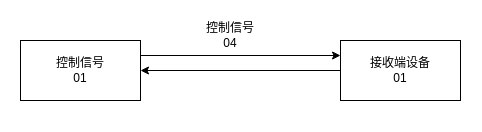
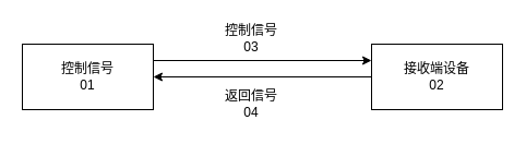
  <mxCell id="0" />
  <mxCell id="1" parent="0" />
  <mxCell id="2" value="控制信号&lt;br&gt;01" style="rounded=0;whiteSpace=wrap;html=1;" vertex="1" parent="1"><mxGeometry x="20" y="40" width="120" height="60" as="geometry" /></mxCell>
  <mxCell id="3" style="edgeStyle=orthogonalEdgeStyle;rounded=0;orthogonalLoop=1;jettySize=auto;html=1;exitX=0;exitY=0.5;exitDx=0;exitDy=0;" edge="1" parent="1" source="4" target="2"><mxGeometry relative="1" as="geometry" /></mxCell>
- <mxCell id="4" value="接收端设备&lt;br&gt;01" style="rounded=0;whiteSpace=wrap;html=1;" vertex="1" parent="1"><mxGeometry x="340" y="40" width="120" height="60" as="geometry" /></mxCell>
+ <mxCell id="4" value="接收端设备&lt;br&gt;02" style="rounded=0;whiteSpace=wrap;html=1;" vertex="1" parent="1"><mxGeometry x="340" y="40" width="120" height="60" as="geometry" /></mxCell>
  <mxCell id="5" value="" style="endArrow=classic;html=1;rounded=0;exitX=1;exitY=0.25;exitDx=0;exitDy=0;entryX=0;entryY=0.25;entryDx=0;entryDy=0;" edge="1" parent="1" source="2" target="4"><mxGeometry width="50" height="50" relative="1" as="geometry"><mxPoint x="290" y="100" as="sourcePoint" /><mxPoint x="340" y="50" as="targetPoint" /></mxGeometry></mxCell>
- <mxCell id="6" value="控制信号04" style="text;html=1;strokeColor=none;fillColor=none;align=center;verticalAlign=middle;whiteSpace=wrap;rounded=0;" vertex="1" parent="1"><mxGeometry x="200" y="20" width="60" height="30" as="geometry" /></mxCell>
+ <mxCell id="6" value="控制信号03" style="text;html=1;strokeColor=none;fillColor=none;align=center;verticalAlign=middle;whiteSpace=wrap;rounded=0;" vertex="1" parent="1"><mxGeometry x="200" y="20" width="60" height="30" as="geometry" /></mxCell>
+ <mxCell id="7" value="返回信号04" style="text;html=1;strokeColor=none;fillColor=none;align=center;verticalAlign=middle;whiteSpace=wrap;rounded=0;" vertex="1" parent="1"><mxGeometry x="200" y="80" width="60" height="30" as="geometry" /></mxCell>
